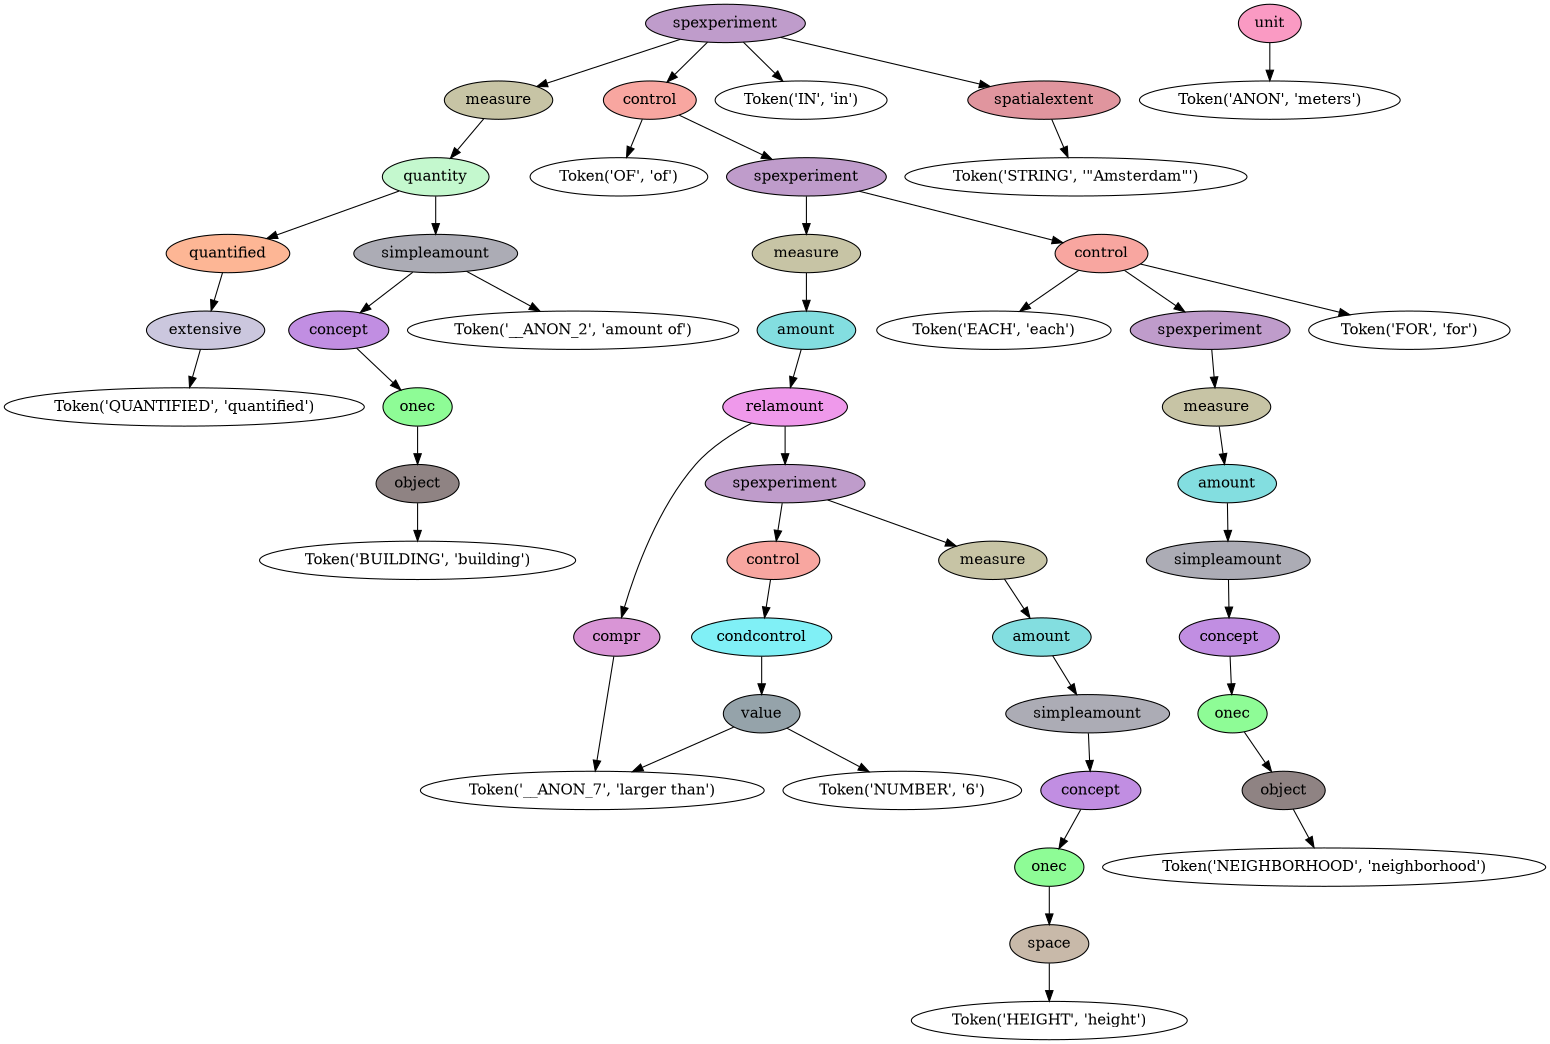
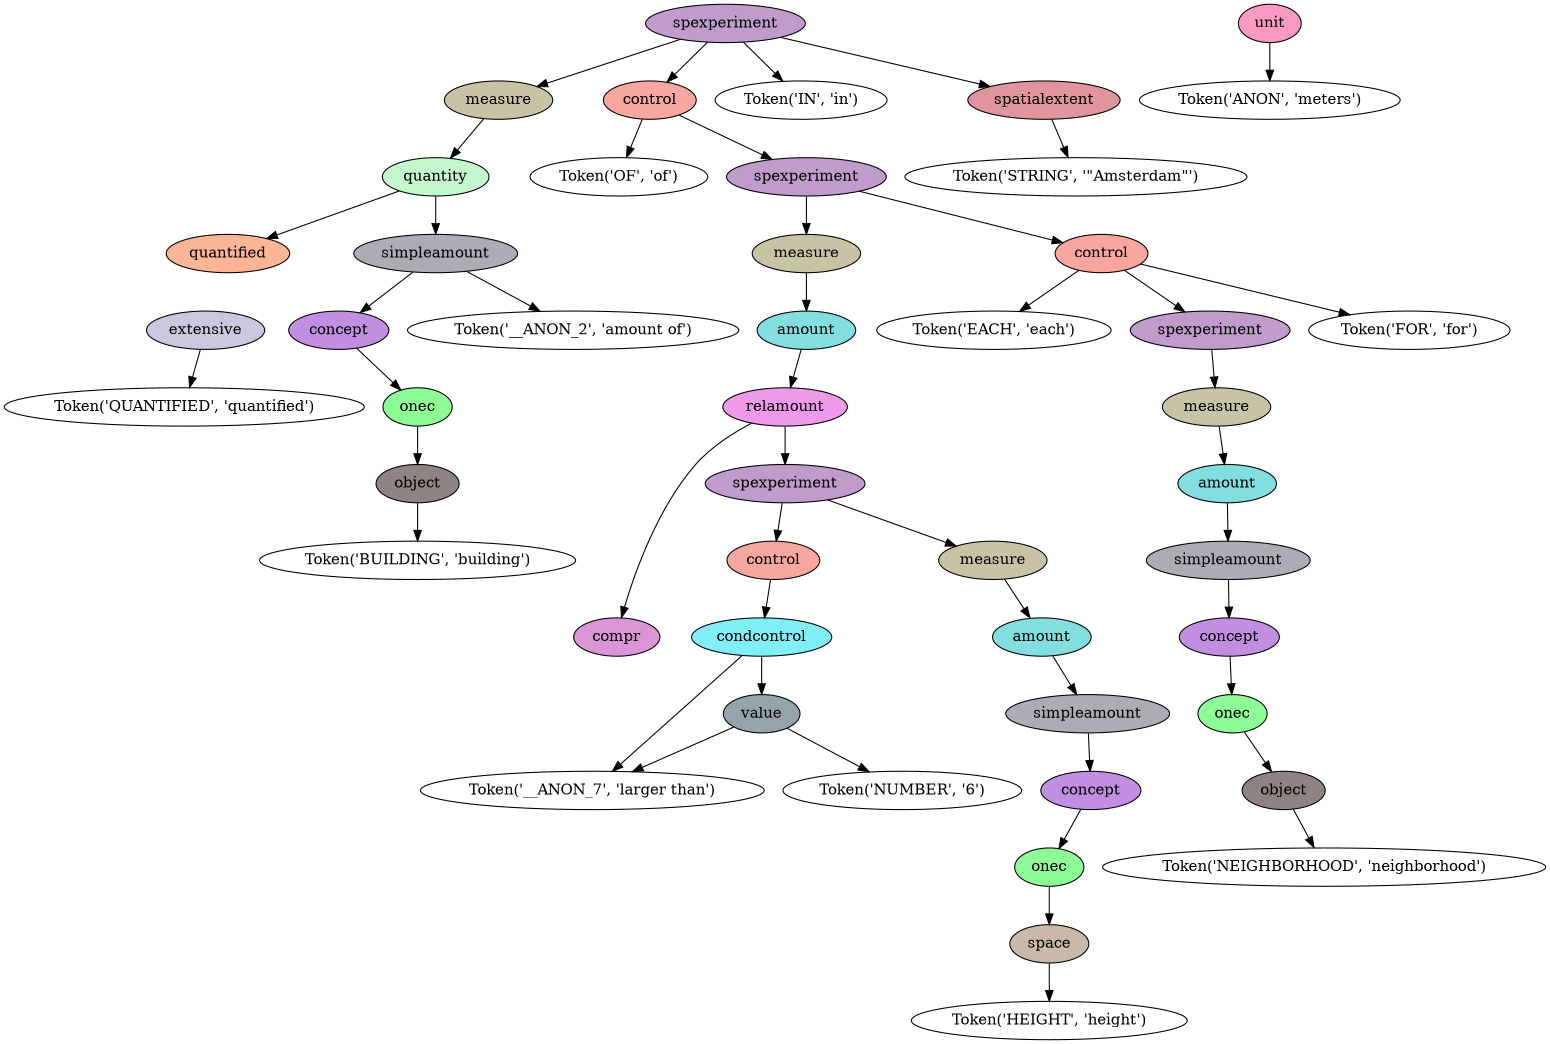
  digraph {
    rankdir=TB
    node [style=filled]
    n1 [label="Token('QUANTIFIED', 'quantified')" style=""]
    n2 [fillcolor="#cbc7de" label=extensive]
    n3 [fillcolor="#fdb695" label=quantified]
    n4 [label="Token('__ANON_2', 'amount of')" style=""]
    n5 [label="Token('BUILDING', 'building')" style=""]
    n6 [fillcolor="#8f8383" label=object]
    n7 [fillcolor="#8efc96" label=onec]
    n8 [fillcolor="#c18ee2" label=concept]
    n9 [fillcolor="#acacb5" label=simpleamount]
    n10 [fillcolor="#c4f8ce" label=quantity]
    n11 [fillcolor="#c7c4a5" label=measure]
    n12 [label="Token('OF', 'of')" style=""]
    n13 [label="Token('HEIGHT', 'height')" style=""]
    n14 [fillcolor="#c8b9a9" label=space]
    n15 [fillcolor="#8efc96" label=onec]
    n16 [fillcolor="#c18ee2" label=concept]
    n17 [fillcolor="#acacb5" label=simpleamount]
    n18 [fillcolor="#83dee0" label=amount]
    n19 [fillcolor="#c7c4a5" label=measure]
    n20 [label="Token('__ANON_7', 'larger than')" style=""]
    n21 [fillcolor="#d995d6" label=compr]
    n22 [label="Token('NUMBER', '6')" style=""]
    n23 [label="Token('ANON', 'meters')" style=""]
    n24 [fillcolor="#fa9ac3" label=unit]
    n25 [fillcolor="#95a3aa" label=value]
    n26 [fillcolor="#80f0f6" label=condcontrol]
    n27 [fillcolor="#f8a6a0" label=control]
    n28 [fillcolor="#bf9ccb" label=spexperiment]
    n29 [fillcolor="#ef99eb" label=relamount]
    n30 [fillcolor="#83dee0" label=amount]
    n31 [fillcolor="#c7c4a5" label=measure]
    n32 [label="Token('FOR', 'for')" style=""]
    n33 [label="Token('EACH', 'each')" style=""]
    n34 [label="Token('NEIGHBORHOOD', 'neighborhood')" style=""]
    n35 [fillcolor="#8f8383" label=object]
    n36 [fillcolor="#8efc96" label=onec]
    n37 [fillcolor="#c18ee2" label=concept]
    n38 [fillcolor="#acacb5" label=simpleamount]
    n39 [fillcolor="#83dee0" label=amount]
    n40 [fillcolor="#c7c4a5" label=measure]
    n41 [fillcolor="#bf9ccb" label=spexperiment]
    n42 [fillcolor="#f8a6a0" label=control]
    n43 [fillcolor="#bf9ccb" label=spexperiment]
    n44 [fillcolor="#f8a6a0" label=control]
    n45 [label="Token('IN', 'in')" style=""]
    n46 [label="Token('STRING', '\"Amsterdam\"')" style=""]
    n47 [fillcolor="#e0959e" label=spatialextent]
    n48 [fillcolor="#bf9ccb" label=spexperiment]
    n2 -> n1
-   n3 -> n2
    n6 -> n5
    n7 -> n6
    n8 -> n7
    n9 -> n4
    n9 -> n8
    n10 -> n3
    n10 -> n9
    n11 -> n10
    n14 -> n13
    n15 -> n14
    n16 -> n15
    n17 -> n16
    n18 -> n17
    n19 -> n18
-   n21 -> n20
+   n26 -> n20
    n24 -> n23
    n25 -> n20
    n25 -> n22
    n26 -> n25
    n27 -> n26
    n28 -> n19
    n28 -> n27
    n29 -> n21
    n29 -> n28
    n30 -> n29
    n31 -> n30
    n35 -> n34
    n36 -> n35
    n37 -> n36
    n38 -> n37
    n39 -> n38
    n40 -> n39
    n41 -> n40
    n42 -> n32
    n42 -> n33
    n42 -> n41
    n43 -> n31
    n43 -> n42
    n44 -> n12
    n44 -> n43
    n47 -> n46
    n48 -> n11
    n48 -> n44
    n48 -> n45
    n48 -> n47
  }
